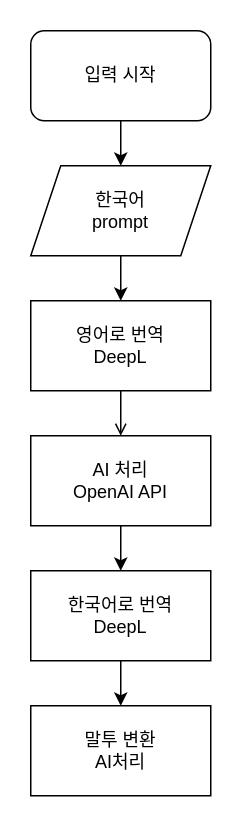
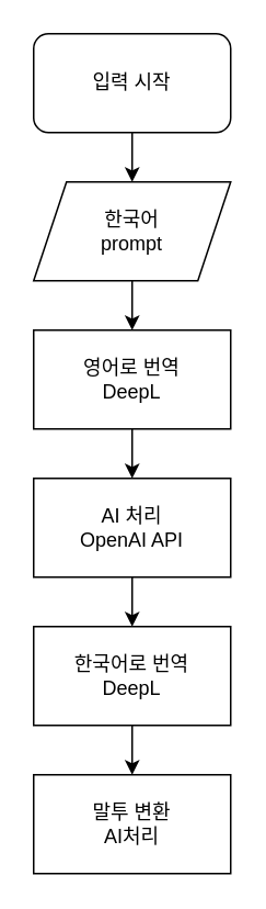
  <mxCell id="0" />
  <mxCell id="1" parent="0" />
  <mxCell id="2" style="edgeStyle=orthogonalEdgeStyle;rounded=0;orthogonalLoop=1;jettySize=auto;html=1;exitX=0.5;exitY=1;exitDx=0;exitDy=0;entryX=0.5;entryY=0;entryDx=0;entryDy=0;" parent="1" source="3" target="7" edge="1"><mxGeometry relative="1" as="geometry" /></mxCell>
  <mxCell id="3" value="입력 시작" style="rounded=1;whiteSpace=wrap;html=1;" parent="1" vertex="1"><mxGeometry x="20" y="20" width="120" height="60" as="geometry" /></mxCell>
- <mxCell id="4" style="edgeStyle=orthogonalEdgeStyle;rounded=0;orthogonalLoop=1;jettySize=auto;html=1;exitX=0.5;exitY=1;exitDx=0;exitDy=0;entryX=0.5;entryY=0;entryDx=0;entryDy=0;endArrow=open;" parent="1" source="5" target="9" edge="1"><mxGeometry relative="1" as="geometry" /></mxCell>
+ <mxCell id="4" style="edgeStyle=orthogonalEdgeStyle;rounded=0;orthogonalLoop=1;jettySize=auto;html=1;exitX=0.5;exitY=1;exitDx=0;exitDy=0;entryX=0.5;entryY=0;entryDx=0;entryDy=0;" parent="1" source="5" target="9" edge="1"><mxGeometry relative="1" as="geometry" /></mxCell>
  <mxCell id="5" value="영어로 번역&lt;br&gt;DeepL" style="rounded=0;whiteSpace=wrap;html=1;" parent="1" vertex="1"><mxGeometry x="20" y="200" width="120" height="60" as="geometry" /></mxCell>
  <mxCell id="6" style="edgeStyle=orthogonalEdgeStyle;rounded=0;orthogonalLoop=1;jettySize=auto;html=1;exitX=0.5;exitY=1;exitDx=0;exitDy=0;entryX=0.5;entryY=0;entryDx=0;entryDy=0;" parent="1" source="7" target="5" edge="1"><mxGeometry relative="1" as="geometry" /></mxCell>
  <mxCell id="7" value="한국어&lt;br&gt;prompt" style="shape=parallelogram;perimeter=parallelogramPerimeter;whiteSpace=wrap;html=1;fixedSize=1;" parent="1" vertex="1"><mxGeometry x="20" y="110" width="120" height="60" as="geometry" /></mxCell>
  <mxCell id="8" style="edgeStyle=orthogonalEdgeStyle;rounded=0;orthogonalLoop=1;jettySize=auto;html=1;exitX=0.5;exitY=1;exitDx=0;exitDy=0;entryX=0.5;entryY=0;entryDx=0;entryDy=0;" parent="1" source="9" target="11" edge="1"><mxGeometry relative="1" as="geometry" /></mxCell>
  <mxCell id="9" value="AI 처리&lt;br&gt;OpenAI API" style="rounded=0;whiteSpace=wrap;html=1;" parent="1" vertex="1"><mxGeometry x="20" y="290" width="120" height="60" as="geometry" /></mxCell>
  <mxCell id="10" style="edgeStyle=orthogonalEdgeStyle;rounded=0;orthogonalLoop=1;jettySize=auto;html=1;exitX=0.5;exitY=1;exitDx=0;exitDy=0;entryX=0.5;entryY=0;entryDx=0;entryDy=0;" parent="1" source="11" target="12" edge="1"><mxGeometry relative="1" as="geometry" /></mxCell>
  <mxCell id="11" value="한국어로 번역&lt;br&gt;DeepL" style="rounded=0;whiteSpace=wrap;html=1;" parent="1" vertex="1"><mxGeometry x="20" y="380" width="120" height="60" as="geometry" /></mxCell>
  <mxCell id="12" value="말투 변환&lt;br&gt;AI처리" style="rounded=0;whiteSpace=wrap;html=1;" parent="1" vertex="1"><mxGeometry x="20" y="470" width="120" height="60" as="geometry" /></mxCell>
